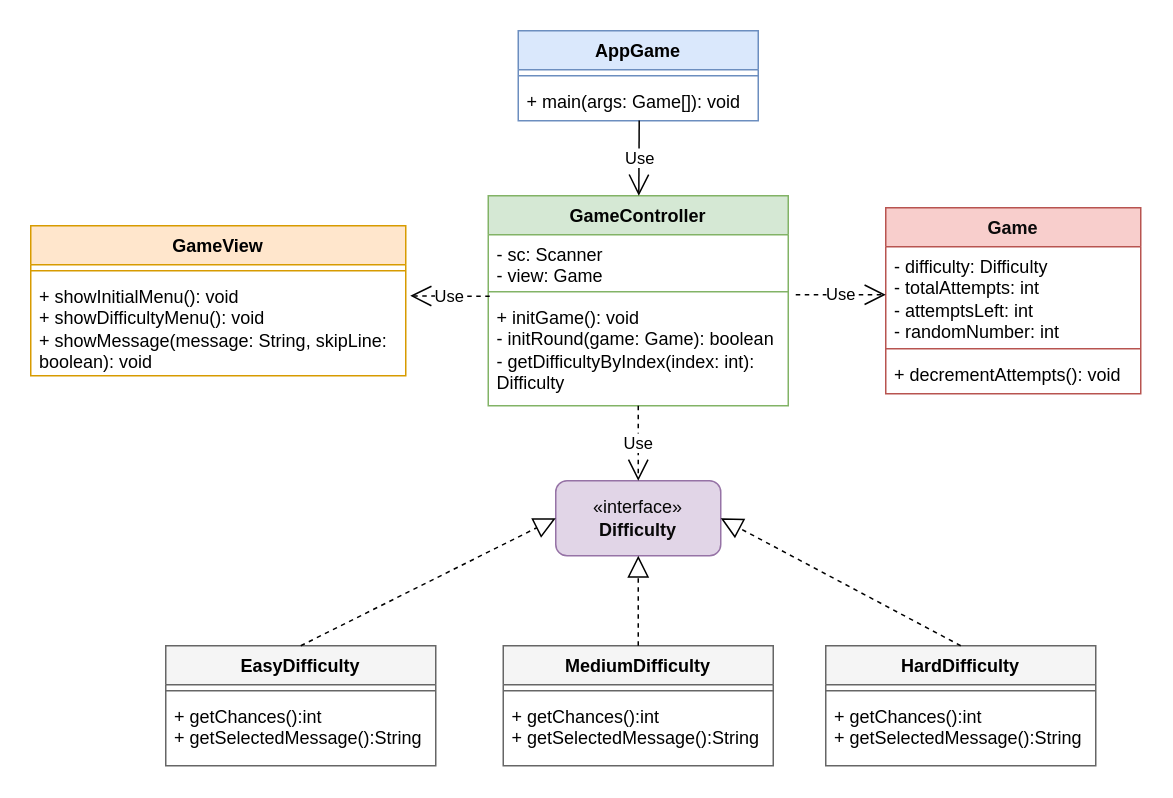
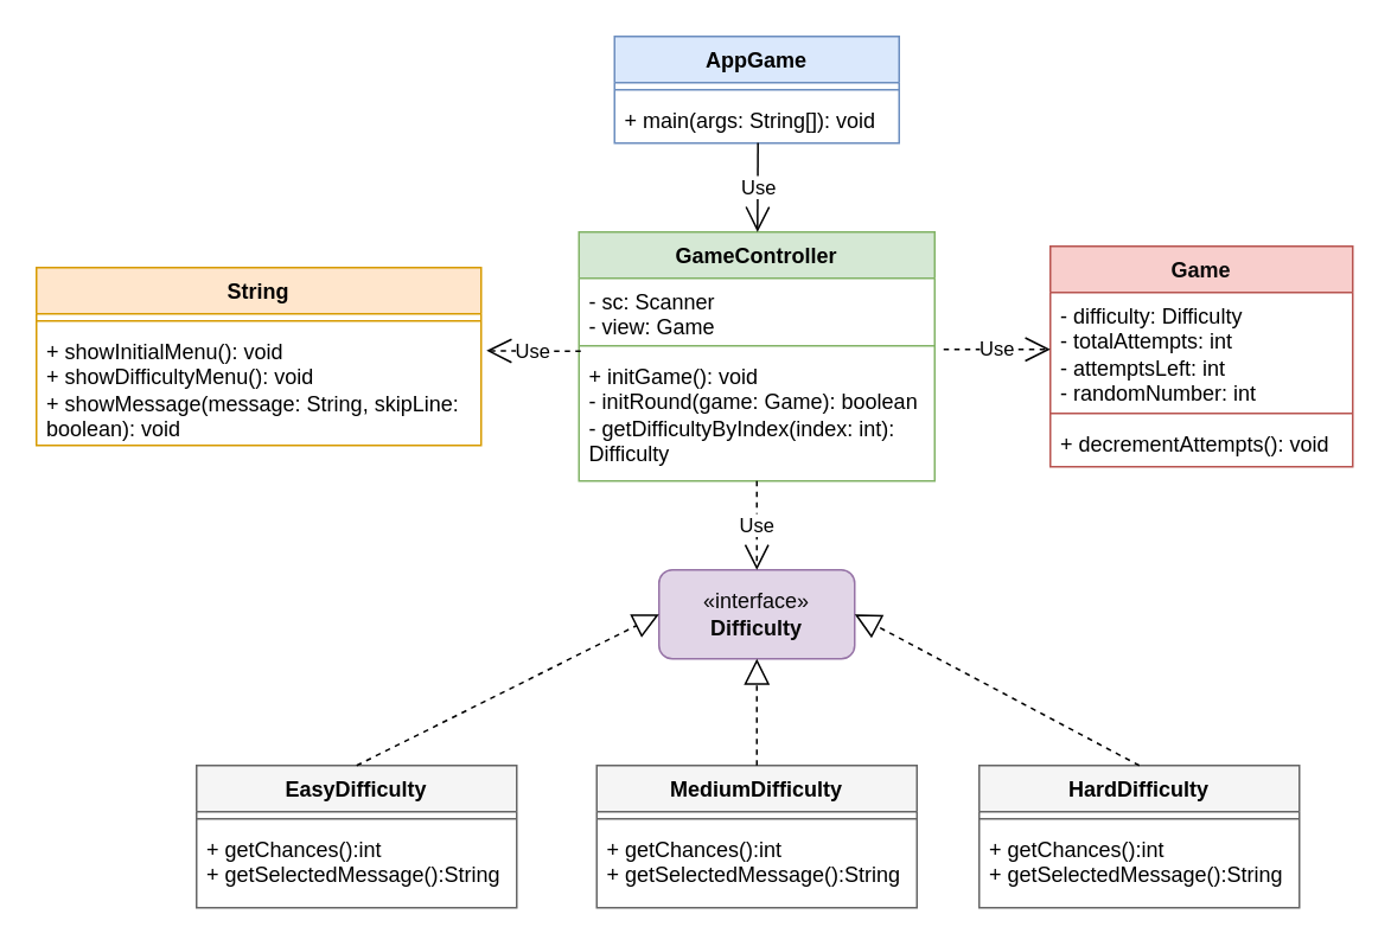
  <mxCell id="0" />
  <mxCell id="1" parent="0" />
  <mxCell id="2" value="AppGame" style="swimlane;fontStyle=1;align=center;verticalAlign=top;childLayout=stackLayout;horizontal=1;startSize=26;horizontalStack=0;resizeParent=1;resizeParentMax=0;resizeLast=0;collapsible=1;marginBottom=0;whiteSpace=wrap;html=1;fillColor=#dae8fc;strokeColor=#6c8ebf;" vertex="1" parent="1"><mxGeometry x="345" y="20" width="160" height="60" as="geometry" /></mxCell>
  <mxCell id="3" value="" style="line;strokeWidth=1;fillColor=none;align=left;verticalAlign=middle;spacingTop=-1;spacingLeft=3;spacingRight=3;rotatable=0;labelPosition=right;points=[];portConstraint=eastwest;strokeColor=inherit;" vertex="1" parent="2"><mxGeometry y="26" width="160" height="8" as="geometry" /></mxCell>
- <mxCell id="4" value="+ main(args: Game[]): void" style="text;strokeColor=none;fillColor=none;align=left;verticalAlign=top;spacingLeft=4;spacingRight=4;overflow=hidden;rotatable=0;points=[[0,0.5],[1,0.5]];portConstraint=eastwest;whiteSpace=wrap;html=1;" vertex="1" parent="2"><mxGeometry y="34" width="160" height="26" as="geometry" /></mxCell>
+ <mxCell id="4" value="+ main(args: String[]): void" style="text;strokeColor=none;fillColor=none;align=left;verticalAlign=top;spacingLeft=4;spacingRight=4;overflow=hidden;rotatable=0;points=[[0,0.5],[1,0.5]];portConstraint=eastwest;whiteSpace=wrap;html=1;" vertex="1" parent="2"><mxGeometry y="34" width="160" height="26" as="geometry" /></mxCell>
  <mxCell id="5" value="&lt;div&gt;&lt;font style=&quot;color: rgb(3, 3, 3);&quot;&gt;GameController&lt;/font&gt;&lt;/div&gt;" style="swimlane;fontStyle=1;align=center;verticalAlign=top;childLayout=stackLayout;horizontal=1;startSize=26;horizontalStack=0;resizeParent=1;resizeParentMax=0;resizeLast=0;collapsible=1;marginBottom=0;whiteSpace=wrap;html=1;fillColor=#d5e8d4;strokeColor=#82b366;" vertex="1" parent="1"><mxGeometry x="325" y="130" width="200" height="140" as="geometry" /></mxCell>
  <mxCell id="6" value="&lt;font style=&quot;color: rgb(0, 0, 0);&quot;&gt;- sc: Scanner&lt;/font&gt;&lt;div&gt;&lt;font style=&quot;color: rgb(0, 0, 0);&quot;&gt;- view: Game&lt;/font&gt;&lt;/div&gt;" style="text;strokeColor=none;fillColor=none;align=left;verticalAlign=top;spacingLeft=4;spacingRight=4;overflow=hidden;rotatable=0;points=[[0,0.5],[1,0.5]];portConstraint=eastwest;whiteSpace=wrap;html=1;" vertex="1" parent="5"><mxGeometry y="26" width="200" height="34" as="geometry" /></mxCell>
  <mxCell id="7" value="" style="line;strokeWidth=1;fillColor=none;align=left;verticalAlign=middle;spacingTop=-1;spacingLeft=3;spacingRight=3;rotatable=0;labelPosition=right;points=[];portConstraint=eastwest;strokeColor=inherit;" vertex="1" parent="5"><mxGeometry y="60" width="200" height="8" as="geometry" /></mxCell>
  <mxCell id="8" value="&lt;font style=&quot;color: rgb(0, 0, 0);&quot;&gt;+ initGame(): void&lt;/font&gt;&lt;div&gt;&lt;font style=&quot;color: rgb(0, 0, 0);&quot;&gt;- initRound(game: Game): boolean&lt;/font&gt;&lt;/div&gt;&lt;div&gt;&lt;font style=&quot;color: rgb(0, 0, 0);&quot;&gt;- getDifficultyByIndex(index: int): Difficulty&lt;/font&gt;&lt;/div&gt;&lt;div&gt;&lt;br&gt;&lt;/div&gt;" style="text;strokeColor=none;fillColor=none;align=left;verticalAlign=top;spacingLeft=4;spacingRight=4;overflow=hidden;rotatable=0;points=[[0,0.5],[1,0.5]];portConstraint=eastwest;whiteSpace=wrap;html=1;" vertex="1" parent="5"><mxGeometry y="68" width="200" height="72" as="geometry" /></mxCell>
- <mxCell id="9" value="GameView&lt;div&gt;&lt;br&gt;&lt;/div&gt;" style="swimlane;fontStyle=1;align=center;verticalAlign=top;childLayout=stackLayout;horizontal=1;startSize=26;horizontalStack=0;resizeParent=1;resizeParentMax=0;resizeLast=0;collapsible=1;marginBottom=0;whiteSpace=wrap;html=1;fillColor=#ffe6cc;strokeColor=#d79b00;" vertex="1" parent="1"><mxGeometry x="20" y="150" width="250" height="100" as="geometry" /></mxCell>
+ <mxCell id="9" value="String&lt;div&gt;&lt;br&gt;&lt;/div&gt;" style="swimlane;fontStyle=1;align=center;verticalAlign=top;childLayout=stackLayout;horizontal=1;startSize=26;horizontalStack=0;resizeParent=1;resizeParentMax=0;resizeLast=0;collapsible=1;marginBottom=0;whiteSpace=wrap;html=1;fillColor=#ffe6cc;strokeColor=#d79b00;" vertex="1" parent="1"><mxGeometry x="20" y="150" width="250" height="100" as="geometry" /></mxCell>
  <mxCell id="10" value="" style="line;strokeWidth=1;fillColor=none;align=left;verticalAlign=middle;spacingTop=-1;spacingLeft=3;spacingRight=3;rotatable=0;labelPosition=right;points=[];portConstraint=eastwest;strokeColor=inherit;" vertex="1" parent="9"><mxGeometry y="26" width="250" height="8" as="geometry" /></mxCell>
  <mxCell id="11" value="&lt;font style=&quot;color: rgb(0, 0, 0);&quot;&gt;+ showInitialMenu(): void&lt;/font&gt;&lt;div&gt;&lt;font style=&quot;color: rgb(0, 0, 0);&quot;&gt;+ showDifficultyMenu(): void&lt;/font&gt;&lt;/div&gt;&lt;div&gt;&lt;font style=&quot;color: rgb(0, 0, 0);&quot;&gt;+ showMessage(message: String, skipLine: boolean): void&lt;/font&gt;&lt;/div&gt;" style="text;strokeColor=none;fillColor=none;align=left;verticalAlign=top;spacingLeft=4;spacingRight=4;overflow=hidden;rotatable=0;points=[[0,0.5],[1,0.5]];portConstraint=eastwest;whiteSpace=wrap;html=1;" vertex="1" parent="9"><mxGeometry y="34" width="250" height="66" as="geometry" /></mxCell>
  <mxCell id="12" value="&lt;div&gt;&lt;font style=&quot;color: rgb(10, 10, 10);&quot;&gt;Game&lt;/font&gt;&lt;/div&gt;" style="swimlane;fontStyle=1;align=center;verticalAlign=top;childLayout=stackLayout;horizontal=1;startSize=26;horizontalStack=0;resizeParent=1;resizeParentMax=0;resizeLast=0;collapsible=1;marginBottom=0;whiteSpace=wrap;html=1;strokeColor=#b85450;fillColor=#f8cecc;" vertex="1" parent="1"><mxGeometry x="590" y="138" width="170" height="124" as="geometry" /></mxCell>
  <mxCell id="13" value="&lt;font style=&quot;color: rgb(0, 0, 0);&quot;&gt;- difficulty: Difficulty&lt;/font&gt;&lt;div&gt;&lt;font style=&quot;color: rgb(0, 0, 0);&quot;&gt;- totalAttempts: int&lt;/font&gt;&lt;/div&gt;&lt;div&gt;&lt;font style=&quot;color: rgb(0, 0, 0);&quot;&gt;- attemptsLeft: int&lt;/font&gt;&lt;/div&gt;&lt;div&gt;&lt;font style=&quot;color: rgb(0, 0, 0);&quot;&gt;- randomNumber: int&lt;/font&gt;&lt;/div&gt;" style="text;strokeColor=none;fillColor=none;align=left;verticalAlign=top;spacingLeft=4;spacingRight=4;overflow=hidden;rotatable=0;points=[[0,0.5],[1,0.5]];portConstraint=eastwest;whiteSpace=wrap;html=1;" vertex="1" parent="12"><mxGeometry y="26" width="170" height="64" as="geometry" /></mxCell>
  <mxCell id="14" value="" style="line;strokeWidth=1;fillColor=none;align=left;verticalAlign=middle;spacingTop=-1;spacingLeft=3;spacingRight=3;rotatable=0;labelPosition=right;points=[];portConstraint=eastwest;strokeColor=inherit;" vertex="1" parent="12"><mxGeometry y="90" width="170" height="8" as="geometry" /></mxCell>
  <mxCell id="15" value="+ decrementAttempts(): void" style="text;strokeColor=none;fillColor=none;align=left;verticalAlign=top;spacingLeft=4;spacingRight=4;overflow=hidden;rotatable=0;points=[[0,0.5],[1,0.5]];portConstraint=eastwest;whiteSpace=wrap;html=1;" vertex="1" parent="12"><mxGeometry y="98" width="170" height="26" as="geometry" /></mxCell>
  <mxCell id="16" value="&lt;font style=&quot;color: rgb(8, 8, 8);&quot;&gt;«interface»&lt;br&gt;&lt;b&gt;Difficulty&lt;/b&gt;&lt;/font&gt;" style="html=1;whiteSpace=wrap;fillColor=#e1d5e7;strokeColor=#9673a6;rounded=1;" vertex="1" parent="1"><mxGeometry x="370" y="320" width="110" height="50" as="geometry" /></mxCell>
  <mxCell id="17" value="&lt;div&gt;&lt;font style=&quot;color: rgb(0, 0, 0);&quot;&gt;EasyDifficulty&lt;/font&gt;&lt;/div&gt;" style="swimlane;fontStyle=1;align=center;verticalAlign=top;childLayout=stackLayout;horizontal=1;startSize=26;horizontalStack=0;resizeParent=1;resizeParentMax=0;resizeLast=0;collapsible=1;marginBottom=0;whiteSpace=wrap;html=1;strokeColor=#666666;fillColor=#f5f5f5;fontColor=#333333;" vertex="1" parent="1"><mxGeometry x="110" y="430" width="180" height="80" as="geometry" /></mxCell>
  <mxCell id="18" value="" style="line;strokeWidth=1;fillColor=none;align=left;verticalAlign=middle;spacingTop=-1;spacingLeft=3;spacingRight=3;rotatable=0;labelPosition=right;points=[];portConstraint=eastwest;strokeColor=inherit;" vertex="1" parent="17"><mxGeometry y="26" width="180" height="8" as="geometry" /></mxCell>
  <mxCell id="19" value="+ getChances():int&lt;div&gt;&lt;font style=&quot;color: rgb(0, 0, 0);&quot;&gt;+ getSelectedMessage():String&lt;/font&gt;&lt;/div&gt;" style="text;strokeColor=none;fillColor=none;align=left;verticalAlign=top;spacingLeft=4;spacingRight=4;overflow=hidden;rotatable=0;points=[[0,0.5],[1,0.5]];portConstraint=eastwest;whiteSpace=wrap;html=1;" vertex="1" parent="17"><mxGeometry y="34" width="180" height="46" as="geometry" /></mxCell>
  <mxCell id="20" value="&lt;div&gt;&lt;font style=&quot;color: rgb(0, 0, 0);&quot;&gt;MediumDifficulty&lt;/font&gt;&lt;/div&gt;" style="swimlane;fontStyle=1;align=center;verticalAlign=top;childLayout=stackLayout;horizontal=1;startSize=26;horizontalStack=0;resizeParent=1;resizeParentMax=0;resizeLast=0;collapsible=1;marginBottom=0;whiteSpace=wrap;html=1;strokeColor=#666666;fillColor=#f5f5f5;fontColor=#333333;" vertex="1" parent="1"><mxGeometry x="335" y="430" width="180" height="80" as="geometry" /></mxCell>
  <mxCell id="21" value="" style="line;strokeWidth=1;fillColor=none;align=left;verticalAlign=middle;spacingTop=-1;spacingLeft=3;spacingRight=3;rotatable=0;labelPosition=right;points=[];portConstraint=eastwest;strokeColor=inherit;" vertex="1" parent="20"><mxGeometry y="26" width="180" height="8" as="geometry" /></mxCell>
  <mxCell id="22" value="+ getChances():int&lt;div&gt;&lt;font style=&quot;color: rgb(0, 0, 0);&quot;&gt;+ getSelectedMessage():String&lt;/font&gt;&lt;/div&gt;" style="text;strokeColor=none;fillColor=none;align=left;verticalAlign=top;spacingLeft=4;spacingRight=4;overflow=hidden;rotatable=0;points=[[0,0.5],[1,0.5]];portConstraint=eastwest;whiteSpace=wrap;html=1;" vertex="1" parent="20"><mxGeometry y="34" width="180" height="46" as="geometry" /></mxCell>
  <mxCell id="23" value="&lt;div&gt;&lt;font style=&quot;color: rgb(0, 0, 0);&quot;&gt;HardDifficulty&lt;/font&gt;&lt;/div&gt;" style="swimlane;fontStyle=1;align=center;verticalAlign=top;childLayout=stackLayout;horizontal=1;startSize=26;horizontalStack=0;resizeParent=1;resizeParentMax=0;resizeLast=0;collapsible=1;marginBottom=0;whiteSpace=wrap;html=1;fillColor=#f5f5f5;fontColor=#333333;strokeColor=#666666;" vertex="1" parent="1"><mxGeometry x="550" y="430" width="180" height="80" as="geometry" /></mxCell>
  <mxCell id="24" value="" style="line;strokeWidth=1;fillColor=none;align=left;verticalAlign=middle;spacingTop=-1;spacingLeft=3;spacingRight=3;rotatable=0;labelPosition=right;points=[];portConstraint=eastwest;strokeColor=inherit;" vertex="1" parent="23"><mxGeometry y="26" width="180" height="8" as="geometry" /></mxCell>
  <mxCell id="25" value="+ getChances():int&lt;div&gt;&lt;font style=&quot;color: rgb(0, 0, 0);&quot;&gt;+ getSelectedMessage():String&lt;/font&gt;&lt;/div&gt;" style="text;strokeColor=none;fillColor=none;align=left;verticalAlign=top;spacingLeft=4;spacingRight=4;overflow=hidden;rotatable=0;points=[[0,0.5],[1,0.5]];portConstraint=eastwest;whiteSpace=wrap;html=1;" vertex="1" parent="23"><mxGeometry y="34" width="180" height="46" as="geometry" /></mxCell>
  <mxCell id="26" value="" style="endArrow=block;dashed=1;endFill=0;endSize=12;html=1;exitX=0.5;exitY=0;exitDx=0;exitDy=0;entryX=0;entryY=0.5;entryDx=0;entryDy=0;" edge="1" parent="1" source="17" target="16"><mxGeometry width="160" relative="1" as="geometry"><mxPoint x="350" y="370" as="sourcePoint" /><mxPoint x="510" y="370" as="targetPoint" /></mxGeometry></mxCell>
  <mxCell id="27" value="" style="endArrow=block;dashed=1;endFill=0;endSize=12;html=1;exitX=0.5;exitY=0;exitDx=0;exitDy=0;entryX=0.5;entryY=1;entryDx=0;entryDy=0;" edge="1" parent="1" source="20" target="16"><mxGeometry width="160" relative="1" as="geometry"><mxPoint x="350" y="370" as="sourcePoint" /><mxPoint x="510" y="370" as="targetPoint" /></mxGeometry></mxCell>
  <mxCell id="28" value="" style="endArrow=block;dashed=1;endFill=0;endSize=12;html=1;exitX=0.5;exitY=0;exitDx=0;exitDy=0;entryX=1;entryY=0.5;entryDx=0;entryDy=0;" edge="1" parent="1" source="23" target="16"><mxGeometry width="160" relative="1" as="geometry"><mxPoint x="350" y="370" as="sourcePoint" /><mxPoint x="510" y="370" as="targetPoint" /></mxGeometry></mxCell>
  <mxCell id="29" value="Use" style="endArrow=open;endSize=12;dashed=1;html=1;exitX=0.5;exitY=1;exitDx=0;exitDy=0;exitPerimeter=0;entryX=0.5;entryY=0;entryDx=0;entryDy=0;" edge="1" parent="1" source="8" target="16"><mxGeometry width="160" relative="1" as="geometry"><mxPoint x="350" y="370" as="sourcePoint" /><mxPoint x="510" y="370" as="targetPoint" /></mxGeometry></mxCell>
  <mxCell id="30" value="Use" style="endArrow=open;endSize=12;dashed=1;html=1;entryX=0;entryY=0.5;entryDx=0;entryDy=0;" edge="1" parent="1" target="13"><mxGeometry width="160" relative="1" as="geometry"><mxPoint x="530" y="196" as="sourcePoint" /><mxPoint x="610" y="340" as="targetPoint" /></mxGeometry></mxCell>
  <mxCell id="31" value="Use" style="endArrow=open;endSize=12;dashed=1;html=1;entryX=1.012;entryY=0.193;entryDx=0;entryDy=0;entryPerimeter=0;" edge="1" parent="1" target="11"><mxGeometry width="160" relative="1" as="geometry"><mxPoint x="326" y="197" as="sourcePoint" /><mxPoint x="600" y="206" as="targetPoint" /></mxGeometry></mxCell>
  <mxCell id="32" value="Use" style="endArrow=open;endSize=12;dashed=0;html=1;exitX=0.504;exitY=0.996;exitDx=0;exitDy=0;exitPerimeter=0;" edge="1" parent="1" source="4" target="5"><mxGeometry width="160" relative="1" as="geometry"><mxPoint x="450" y="340" as="sourcePoint" /><mxPoint x="610" y="340" as="targetPoint" /></mxGeometry></mxCell>
